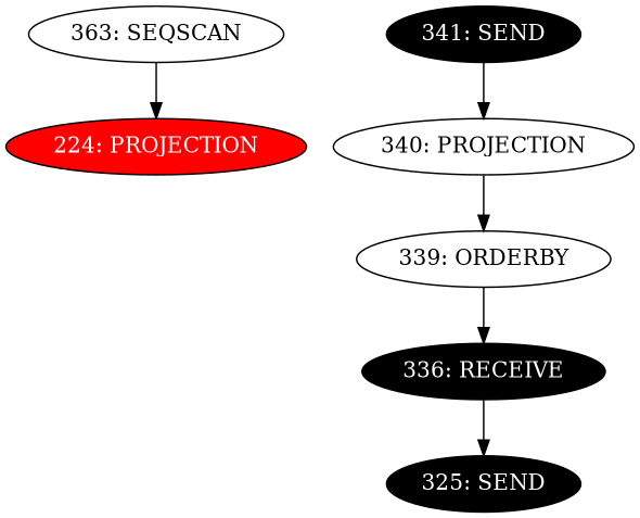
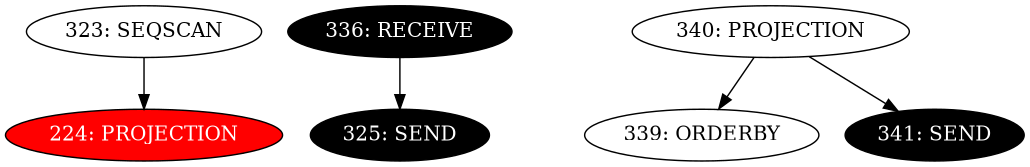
  digraph {
    node [fontcolor=white style=filled]
-   n1 [label="363: SEQSCAN" fontcolor="" style=""]
+   n1 [label="323: SEQSCAN" fontcolor="" style=""]
    n2 [fillcolor=red label="224: PROJECTION"]
    n3 [fillcolor=black label="325: SEND"]
    n4 [fillcolor=black label="336: RECEIVE"]
    n5 [label="339: ORDERBY" fontcolor="" style=""]
    n6 [label="340: PROJECTION" fontcolor="" style=""]
    n7 [fillcolor=black label="341: SEND"]
    n1 -> n2
    n4 -> n3
-   n5 -> n4
    n6 -> n5
-   n7 -> n6
+   n6 -> n7
  }
